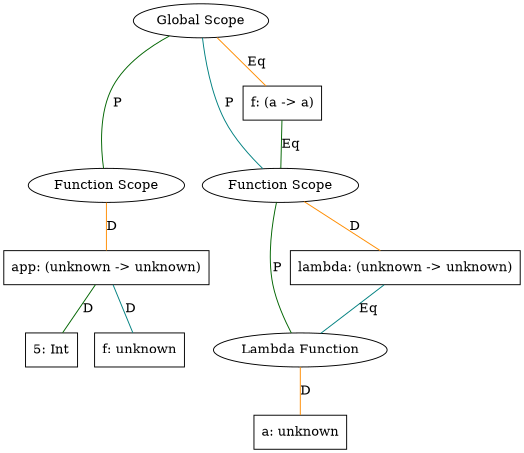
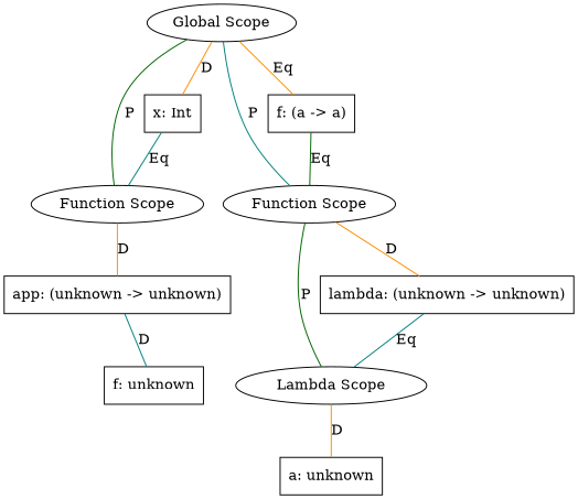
  graph {
    node [shape=box]
    edge [color=darkorange]
-   n1 [label="5: Int"]
    n2 [label="f: unknown"]
    n3 [label="app: (unknown -> unknown)"]
    n4 [label="Function Scope" shape=ellipse]
+   n5 [label="x: Int"]
    n6 [label="a: unknown"]
-   n7 [label="Lambda Function" shape=ellipse]
+   n7 [label="Lambda Scope" shape=ellipse]
    n8 [label="lambda: (unknown -> unknown)"]
    n9 [label="Function Scope" shape=ellipse]
    n10 [label="f: (a -> a)"]
    n11 [label="Global Scope" shape=ellipse]
-   n3 -- n1 [color=darkgreen label=D]
    n3 -- n2 [color=teal label=D]
    n4 -- n3 [label=D]
+   n5 -- n4 [color=teal label=Eq]
    n7 -- n6 [label=D]
    n8 -- n7 [color=teal label=Eq]
    n9 -- n7 [color=darkgreen label=P]
    n9 -- n8 [label=D]
    n10 -- n9 [color=darkgreen label=Eq]
    n11 -- n4 [color=darkgreen label=P]
+   n11 -- n5 [label=D]
    n11 -- n9 [color=teal label=P]
    n11 -- n10 [label=Eq]
  }
